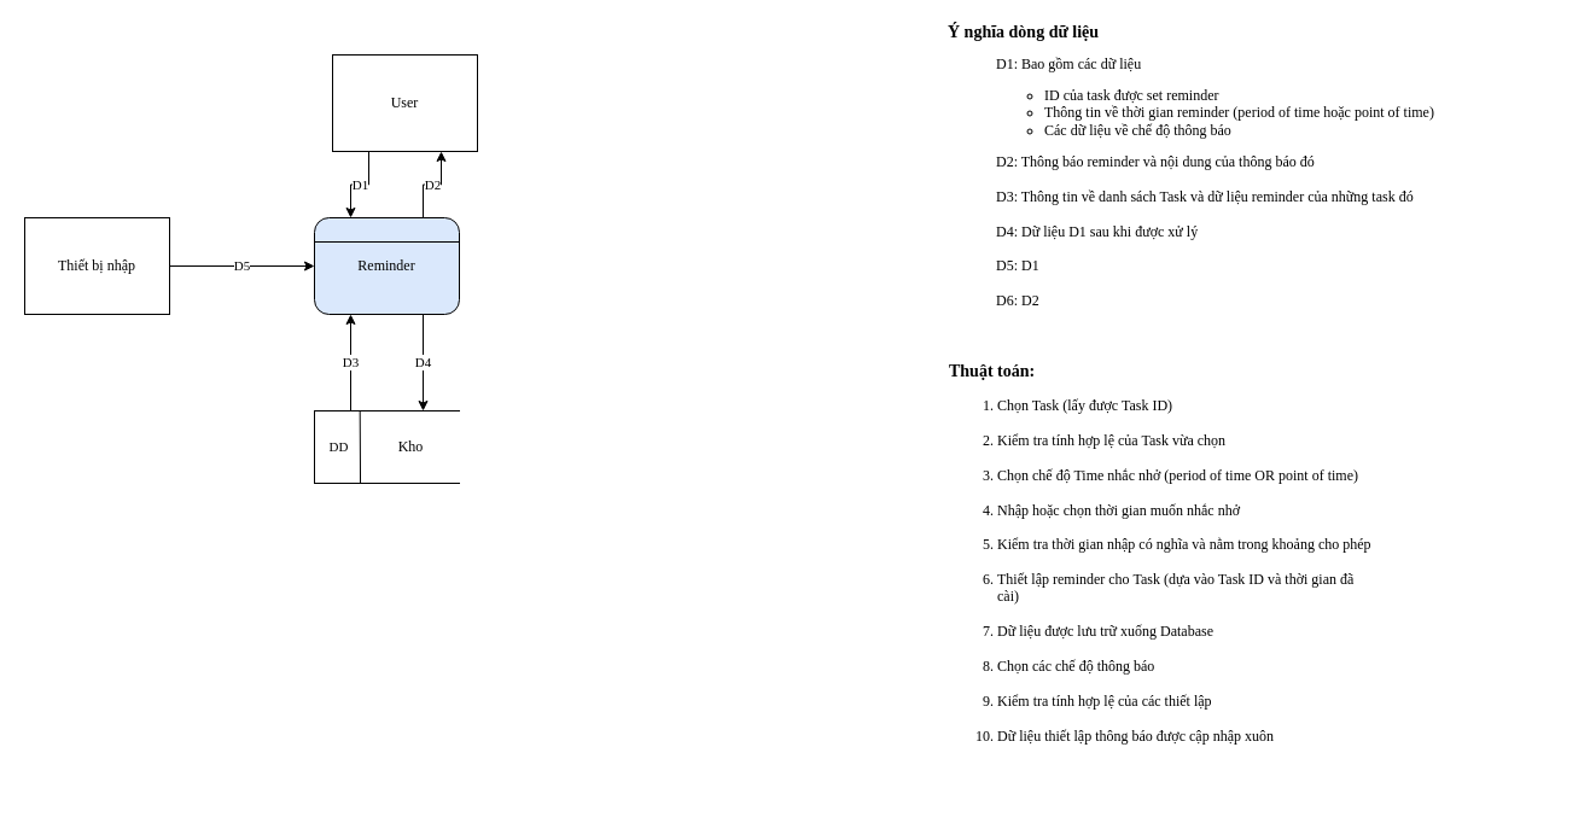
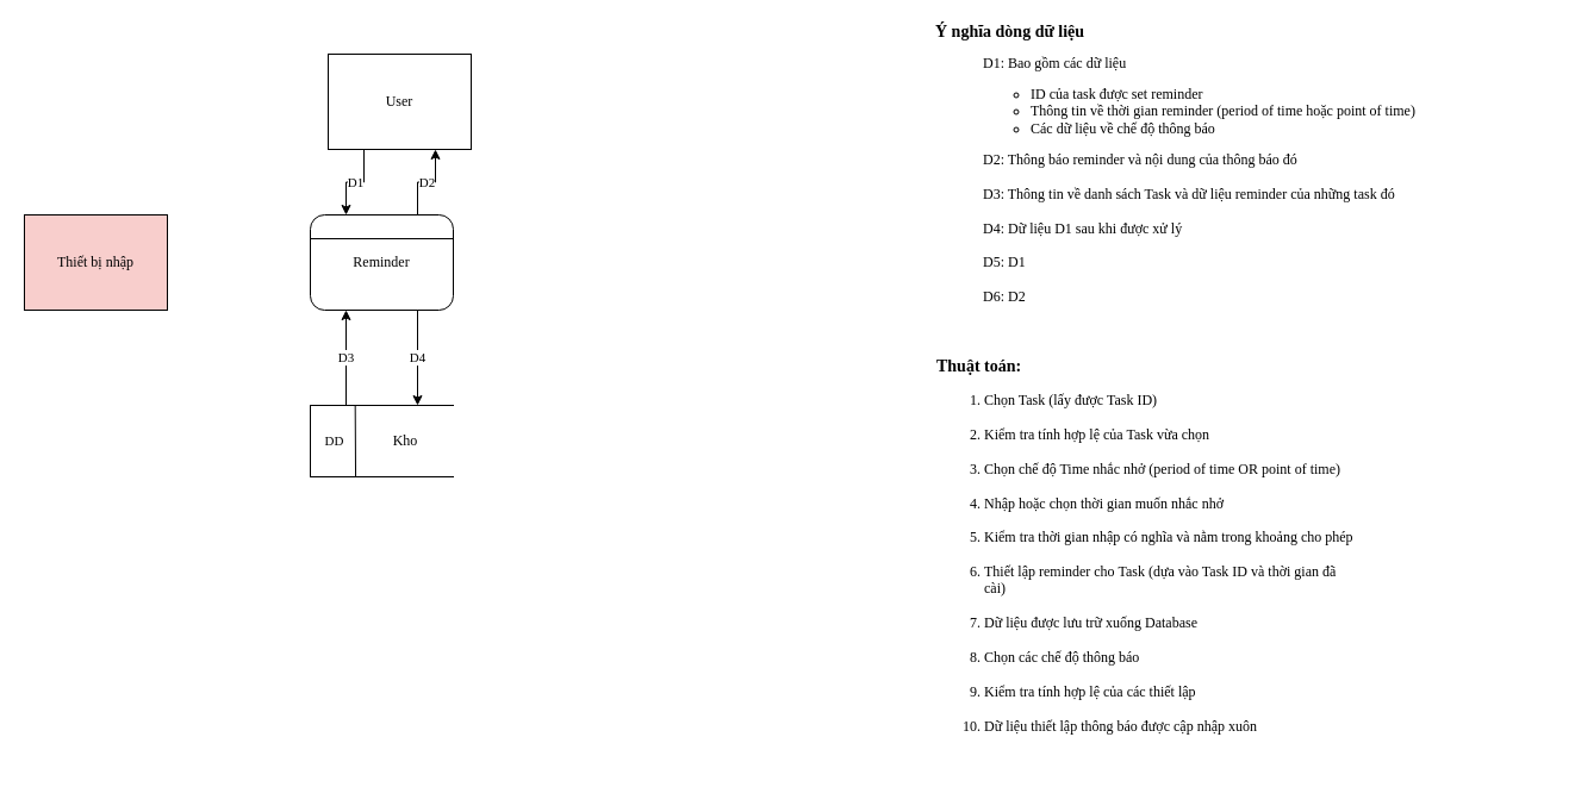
  <mxCell id="0" />
  <mxCell id="1" parent="0" />
  <mxCell id="2" value="D1" style="edgeStyle=orthogonalEdgeStyle;rounded=0;orthogonalLoop=1;jettySize=auto;html=1;exitX=0.25;exitY=1;exitDx=0;exitDy=0;entryX=0.25;entryY=0;entryDx=0;entryDy=0;fontFamily=Verdana;" edge="1" parent="1" source="3" target="6"><mxGeometry relative="1" as="geometry" /></mxCell>
  <mxCell id="3" value="User" style="rounded=0;whiteSpace=wrap;html=1;fontStyle=0;fontFamily=Verdana;" vertex="1" parent="1"><mxGeometry x="275" y="45" width="120" height="80" as="geometry" /></mxCell>
  <mxCell id="4" value="D2" style="edgeStyle=orthogonalEdgeStyle;rounded=0;orthogonalLoop=1;jettySize=auto;html=1;exitX=0.75;exitY=0;exitDx=0;exitDy=0;entryX=0.75;entryY=1;entryDx=0;entryDy=0;fontFamily=Verdana;" edge="1" parent="1" source="6" target="3"><mxGeometry relative="1" as="geometry" /></mxCell>
  <mxCell id="5" value="D4" style="edgeStyle=orthogonalEdgeStyle;rounded=0;orthogonalLoop=1;jettySize=auto;html=1;exitX=0.75;exitY=1;exitDx=0;exitDy=0;entryX=0.75;entryY=0;entryDx=0;entryDy=0;fontFamily=Verdana;" edge="1" parent="1" source="6" target="11"><mxGeometry relative="1" as="geometry" /></mxCell>
- <mxCell id="6" value="Reminder" style="rounded=1;whiteSpace=wrap;html=1;container=1;fontFamily=Verdana;fillColor=#dae8fc;" vertex="1" parent="1"><mxGeometry x="260" y="180" width="120" height="80" as="geometry" /></mxCell>
+ <mxCell id="6" value="Reminder" style="rounded=1;whiteSpace=wrap;html=1;container=1;fontFamily=Verdana;" vertex="1" parent="1"><mxGeometry x="260" y="180" width="120" height="80" as="geometry" /></mxCell>
  <mxCell id="7" value="" style="endArrow=none;html=1;exitX=0;exitY=0.25;exitDx=0;exitDy=0;entryX=1;entryY=0.25;entryDx=0;entryDy=0;fontFamily=Verdana;" edge="1" parent="1" source="6" target="6"><mxGeometry width="50" height="50" relative="1" as="geometry"><mxPoint x="340" y="180" as="sourcePoint" /><mxPoint x="390" y="130" as="targetPoint" /></mxGeometry></mxCell>
- <mxCell id="8" value="D5" style="edgeStyle=orthogonalEdgeStyle;rounded=0;orthogonalLoop=1;jettySize=auto;html=1;exitX=1;exitY=0.5;exitDx=0;exitDy=0;fontFamily=Verdana;" edge="1" parent="1" source="9" target="6"><mxGeometry relative="1" as="geometry" /></mxCell>
- <mxCell id="9" value="Thiết bị nhập" style="rounded=0;whiteSpace=wrap;html=1;fontStyle=0;fontFamily=Verdana;" vertex="1" parent="1"><mxGeometry x="20" y="180" width="120" height="80" as="geometry" /></mxCell>
+ <mxCell id="9" value="Thiết bị nhập" style="rounded=0;whiteSpace=wrap;html=1;fontStyle=0;fontFamily=Verdana;fillColor=#f8cecc;" vertex="1" parent="1"><mxGeometry x="20" y="180" width="120" height="80" as="geometry" /></mxCell>
  <mxCell id="10" value="" style="group;align=center;fontFamily=Verdana;" vertex="1" connectable="0" parent="1"><mxGeometry x="260" y="340" width="120" height="60" as="geometry" /></mxCell>
  <mxCell id="11" value="&lt;blockquote style=&quot;margin: 0 0 0 40px ; border: none ; padding: 0px&quot;&gt;Kho&lt;/blockquote&gt;" style="shape=partialRectangle;whiteSpace=wrap;html=1;left=0;right=0;fillColor=none;fontFamily=Verdana;" vertex="1" parent="10"><mxGeometry width="120" height="60" as="geometry" /></mxCell>
  <mxCell id="12" value="" style="endArrow=none;html=1;exitX=0;exitY=1;exitDx=0;exitDy=0;entryX=0;entryY=0;entryDx=0;entryDy=0;fontFamily=Verdana;" edge="1" parent="10" source="11" target="11"><mxGeometry width="50" height="50" relative="1" as="geometry"><mxPoint x="80" y="-70" as="sourcePoint" /><mxPoint x="130" y="-120" as="targetPoint" /></mxGeometry></mxCell>
  <mxCell id="13" value="DD" style="endArrow=none;html=1;exitX=0.317;exitY=1;exitDx=0;exitDy=0;exitPerimeter=0;entryX=0.314;entryY=0.001;entryDx=0;entryDy=0;entryPerimeter=0;fontFamily=Verdana;" edge="1" parent="10" source="11" target="11"><mxGeometry x="0.005" y="18" width="50" height="50" relative="1" as="geometry"><mxPoint x="80" y="-70" as="sourcePoint" /><mxPoint x="60" y="-20" as="targetPoint" /><mxPoint as="offset" /></mxGeometry></mxCell>
  <mxCell id="14" value="D3" style="edgeStyle=orthogonalEdgeStyle;rounded=0;orthogonalLoop=1;jettySize=auto;html=1;exitX=0.25;exitY=0;exitDx=0;exitDy=0;entryX=0.25;entryY=1;entryDx=0;entryDy=0;fontFamily=Verdana;" edge="1" parent="1" source="11" target="6"><mxGeometry relative="1" as="geometry" /></mxCell>
  <mxCell id="15" value="&lt;h1 style=&quot;font-size: 14px&quot;&gt;Ý nghĩa dòng dữ liệu&lt;/h1&gt;&lt;blockquote style=&quot;margin: 0 0 0 40px ; border: none ; padding: 0px&quot;&gt;&lt;div&gt;D1: Bao gồm các dữ liệu&lt;/div&gt;&lt;/blockquote&gt;&lt;div&gt;&lt;ul&gt;&lt;ul&gt;&lt;li&gt;ID của task được set reminder&lt;/li&gt;&lt;li&gt;Thông tin về thời gian reminder (period of time hoặc point of time)&lt;/li&gt;&lt;li&gt;Các dữ liệu về chế độ thông báo&lt;/li&gt;&lt;/ul&gt;&lt;/ul&gt;&lt;/div&gt;&lt;blockquote style=&quot;margin: 0 0 0 40px ; border: none ; padding: 0px&quot;&gt;&lt;div&gt;D2: Thông báo reminder và nội dung của thông báo đó&lt;/div&gt;&lt;div&gt;&lt;br&gt;&lt;/div&gt;&lt;div&gt;D3: Thông tin về danh sách Task và dữ liệu reminder của những task đó&lt;/div&gt;&lt;div&gt;&lt;br&gt;&lt;/div&gt;&lt;div&gt;D4: Dữ liệu D1 sau khi được xử lý&lt;/div&gt;&lt;div&gt;&lt;br&gt;&lt;/div&gt;&lt;div&gt;D5: D1&lt;/div&gt;&lt;div&gt;&lt;br&gt;&lt;/div&gt;&lt;div&gt;D6: D2&lt;/div&gt;&lt;/blockquote&gt;&lt;div&gt;&amp;nbsp;&lt;/div&gt;" style="text;html=1;strokeColor=none;fillColor=none;spacing=5;spacingTop=-20;whiteSpace=wrap;overflow=hidden;rounded=0;fontFamily=Verdana;align=left;" vertex="1" parent="1"><mxGeometry x="780" y="20" width="520" height="330" as="geometry" /></mxCell>
  <mxCell id="16" value="&lt;h1 style=&quot;font-size: 14px&quot;&gt;Thuật toán:&lt;/h1&gt;&lt;div&gt;&lt;ol&gt;&lt;li&gt;Chọn Task (lấy được Task ID)&lt;/li&gt;&lt;br&gt;&lt;li&gt;Kiểm tra tính hợp lệ của Task vừa chọn&lt;/li&gt;&lt;br&gt;&lt;li&gt;Chọn chế độ Time nhắc nhở (period of time OR point of time)&lt;/li&gt;&lt;br&gt;&lt;li&gt;Nhập hoặc chọn thời gian muốn nhắc nhở&lt;/li&gt;&lt;br&gt;&lt;li&gt;Kiểm tra thời gian nhập có nghĩa và nằm trong khoảng cho phép&lt;/li&gt;&lt;br&gt;&lt;li&gt;Thiết lập reminder cho Task (dựa vào Task ID và thời gian đã cài)&lt;/li&gt;&lt;br&gt;&lt;li&gt;Dữ liệu được lưu trữ xuống Database&lt;/li&gt;&lt;br&gt;&lt;li&gt;Chọn các chế độ thông báo&lt;/li&gt;&lt;br&gt;&lt;li&gt;Kiểm tra tính hợp lệ của các thiết lập&lt;/li&gt;&lt;br&gt;&lt;li&gt;Dữ liệu thiết lập thông báo được cập nhập xuôn&lt;/li&gt;&lt;/ol&gt;&lt;/div&gt;" style="text;html=1;strokeColor=none;fillColor=none;spacing=6;spacingTop=-20;whiteSpace=wrap;overflow=hidden;rounded=0;fontFamily=Verdana;align=left;spacingBottom=0;spacingLeft=0;horizontal=1;" vertex="1" parent="1"><mxGeometry x="780" y="300" width="360" height="360" as="geometry" /></mxCell>
